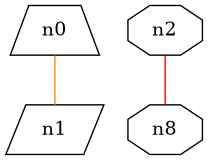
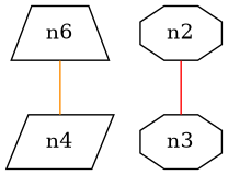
  graph {
    node [shape=octagon]
    edge [style=solid]
-   n0 [shape=trapezium]
-   n1 [shape=parallelogram]
+   n0 [shape=trapezium label=n6]
+   n1 [shape=parallelogram label=n4]
    n2
-   n3 [label=n8]
+   n3
    n0 -- n1 [color=darkorange]
    n2 -- n3 [color=red]
  }
